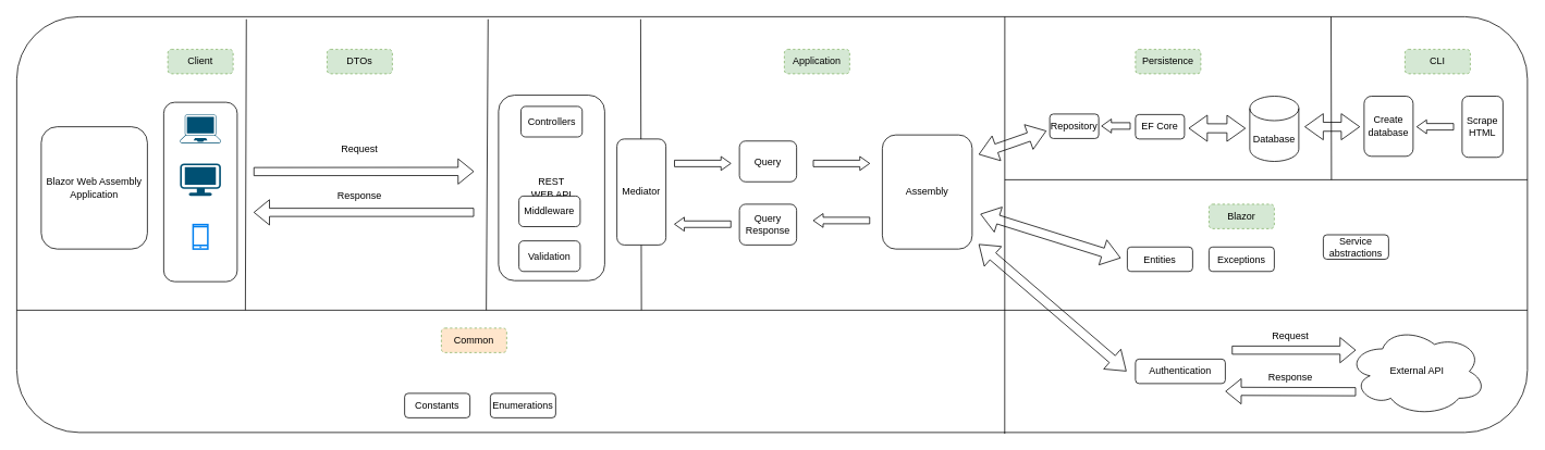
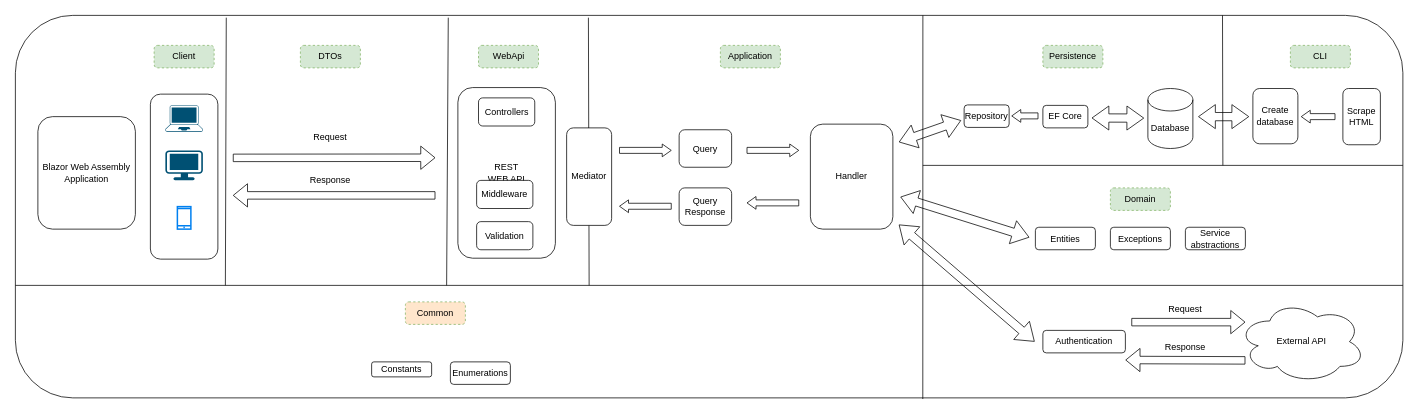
  <mxCell id="0" />
  <mxCell id="1" parent="0" />
  <mxCell id="2" value="" style="rounded=1;whiteSpace=wrap;html=1;" parent="1" vertex="1"><mxGeometry x="20" y="20" width="1850" height="510" as="geometry" /></mxCell>
  <mxCell id="3" value="" style="endArrow=none;html=1;entryX=0.413;entryY=0.006;entryDx=0;entryDy=0;entryPerimeter=0;" parent="1" target="2" edge="1"><mxGeometry width="50" height="50" relative="1" as="geometry"><mxPoint x="785" y="380" as="sourcePoint" /><mxPoint x="785" y="60" as="targetPoint" /></mxGeometry></mxCell>
+ <mxCell id="4" value="WebApi" style="rounded=1;whiteSpace=wrap;html=1;dashed=1;fillColor=#d5e8d4;strokeColor=#82b366;" parent="1" vertex="1"><mxGeometry x="637.5" y="60" width="80" height="30" as="geometry" /></mxCell>
  <mxCell id="5" value="REST&lt;br&gt;WEB API" style="rounded=1;whiteSpace=wrap;html=1;" parent="1" vertex="1"><mxGeometry x="610" y="116.25" width="130" height="227.5" as="geometry" /></mxCell>
  <mxCell id="6" value="" style="shape=flexArrow;endArrow=classic;html=1;width=8;endSize=3.67;endWidth=8;" parent="1" edge="1"><mxGeometry width="50" height="50" relative="1" as="geometry"><mxPoint x="825" y="200" as="sourcePoint" /><mxPoint x="895" y="200" as="targetPoint" /></mxGeometry></mxCell>
  <mxCell id="7" value="" style="shape=flexArrow;endArrow=classic;html=1;" parent="1" edge="1"><mxGeometry width="50" height="50" relative="1" as="geometry"><mxPoint x="580" y="260" as="sourcePoint" /><mxPoint x="310" y="260" as="targetPoint" /></mxGeometry></mxCell>
  <mxCell id="8" value="Request" style="text;html=1;strokeColor=none;fillColor=none;align=center;verticalAlign=middle;whiteSpace=wrap;rounded=0;" parent="1" vertex="1"><mxGeometry x="420" y="172.5" width="40" height="20" as="geometry" /></mxCell>
  <mxCell id="9" value="Response" style="text;html=1;strokeColor=none;fillColor=none;align=center;verticalAlign=middle;whiteSpace=wrap;rounded=0;" parent="1" vertex="1"><mxGeometry x="420" y="230" width="40" height="20" as="geometry" /></mxCell>
  <mxCell id="10" value="" style="points=[[0.13,0.02,0],[0.5,0,0],[0.87,0.02,0],[0.885,0.4,0],[0.985,0.985,0],[0.5,1,0],[0.015,0.985,0],[0.115,0.4,0]];verticalLabelPosition=bottom;html=1;verticalAlign=top;aspect=fixed;align=center;pointerEvents=1;shape=mxgraph.cisco19.laptop;fillColor=#005073;strokeColor=none;" parent="1" vertex="1"><mxGeometry x="220" y="140" width="50" height="35" as="geometry" /></mxCell>
  <mxCell id="11" value="" style="points=[[0.03,0.03,0],[0.5,0,0],[0.97,0.03,0],[1,0.4,0],[0.97,0.745,0],[0.5,1,0],[0.03,0.745,0],[0,0.4,0]];verticalLabelPosition=bottom;html=1;verticalAlign=top;aspect=fixed;align=center;pointerEvents=1;shape=mxgraph.cisco19.workstation;fillColor=#005073;strokeColor=none;" parent="1" vertex="1"><mxGeometry x="220" y="200" width="50" height="40" as="geometry" /></mxCell>
  <mxCell id="12" value="" style="html=1;verticalLabelPosition=bottom;align=center;labelBackgroundColor=#ffffff;verticalAlign=top;strokeWidth=2;strokeColor=#0080F0;shadow=0;dashed=0;shape=mxgraph.ios7.icons.smartphone;" parent="1" vertex="1"><mxGeometry x="236" y="275" width="18" height="30" as="geometry" /></mxCell>
  <mxCell id="13" value="" style="rounded=1;whiteSpace=wrap;html=1;fillColor=none;" parent="1" vertex="1"><mxGeometry x="200" y="125" width="90" height="220" as="geometry" /></mxCell>
  <mxCell id="14" value="" style="endArrow=none;html=1;exitX=0.654;exitY=1.003;exitDx=0;exitDy=0;exitPerimeter=0;" parent="1" source="2" edge="1"><mxGeometry width="50" height="50" relative="1" as="geometry"><mxPoint x="1230" y="340" as="sourcePoint" /><mxPoint x="1230" y="20" as="targetPoint" /></mxGeometry></mxCell>
  <mxCell id="15" value="Application" style="rounded=1;whiteSpace=wrap;html=1;dashed=1;fillColor=#d5e8d4;strokeColor=#82b366;" parent="1" vertex="1"><mxGeometry x="960" y="60" width="80" height="30" as="geometry" /></mxCell>
  <mxCell id="16" value="Query" style="rounded=1;whiteSpace=wrap;html=1;" parent="1" vertex="1"><mxGeometry x="905" y="172.5" width="70" height="50" as="geometry" /></mxCell>
  <mxCell id="17" value="Mediator" style="rounded=1;whiteSpace=wrap;html=1;" parent="1" vertex="1"><mxGeometry x="755" y="170" width="60" height="130" as="geometry" /></mxCell>
  <mxCell id="18" value="" style="shape=flexArrow;endArrow=classic;html=1;" parent="1" edge="1"><mxGeometry width="50" height="50" relative="1" as="geometry"><mxPoint x="310" y="210" as="sourcePoint" /><mxPoint x="580" y="209.82" as="targetPoint" /></mxGeometry></mxCell>
  <mxCell id="19" value="" style="shape=flexArrow;endArrow=classic;html=1;width=8;endSize=3.67;endWidth=8;" parent="1" edge="1"><mxGeometry width="50" height="50" relative="1" as="geometry"><mxPoint x="995" y="200" as="sourcePoint" /><mxPoint x="1065" y="200" as="targetPoint" /></mxGeometry></mxCell>
  <mxCell id="20" value="" style="shape=flexArrow;endArrow=classic;html=1;width=8;endSize=3.67;endWidth=8;" parent="1" edge="1"><mxGeometry width="50" height="50" relative="1" as="geometry"><mxPoint x="1065" y="270" as="sourcePoint" /><mxPoint x="995" y="270" as="targetPoint" /></mxGeometry></mxCell>
  <mxCell id="21" value="Query&lt;br&gt;Response" style="rounded=1;whiteSpace=wrap;html=1;" parent="1" vertex="1"><mxGeometry x="905" y="250" width="70" height="50" as="geometry" /></mxCell>
  <mxCell id="22" value="" style="shape=flexArrow;endArrow=classic;html=1;width=8;endSize=3.67;endWidth=8;" parent="1" edge="1"><mxGeometry width="50" height="50" relative="1" as="geometry"><mxPoint x="895" y="274.5" as="sourcePoint" /><mxPoint x="825" y="274.5" as="targetPoint" /></mxGeometry></mxCell>
- <mxCell id="23" value="Assembly" style="rounded=1;whiteSpace=wrap;html=1;" parent="1" vertex="1"><mxGeometry x="1080" y="165" width="110" height="140" as="geometry" /></mxCell>
+ <mxCell id="23" value="Handler" style="rounded=1;whiteSpace=wrap;html=1;" parent="1" vertex="1"><mxGeometry x="1080" y="165" width="110" height="140" as="geometry" /></mxCell>
  <mxCell id="24" value="" style="endArrow=none;html=1;" parent="1" edge="1"><mxGeometry width="50" height="50" relative="1" as="geometry"><mxPoint x="1230" y="220" as="sourcePoint" /><mxPoint x="1870" y="220" as="targetPoint" /></mxGeometry></mxCell>
  <mxCell id="25" value="Persistence" style="rounded=1;whiteSpace=wrap;html=1;dashed=1;fillColor=#d5e8d4;strokeColor=#82b366;" parent="1" vertex="1"><mxGeometry x="1390" y="60" width="80" height="30" as="geometry" /></mxCell>
  <mxCell id="26" value="Database" style="shape=cylinder3;whiteSpace=wrap;html=1;boundedLbl=1;backgroundOutline=1;size=15;fillColor=#ffffff;gradientColor=none;" parent="1" vertex="1"><mxGeometry x="1530" y="117.5" width="60" height="80" as="geometry" /></mxCell>
  <mxCell id="27" value="EF Core" style="rounded=1;whiteSpace=wrap;html=1;" parent="1" vertex="1"><mxGeometry x="1390" y="140" width="60" height="30" as="geometry" /></mxCell>
  <mxCell id="28" value="" style="shape=flexArrow;endArrow=classic;startArrow=classic;html=1;width=11.034;startSize=7.152;endSize=7.152;" parent="1" edge="1"><mxGeometry width="50" height="50" relative="1" as="geometry"><mxPoint x="1455" y="156.79" as="sourcePoint" /><mxPoint x="1525" y="156.95" as="targetPoint" /></mxGeometry></mxCell>
  <mxCell id="29" value="" style="shape=flexArrow;endArrow=classic;startArrow=classic;html=1;width=11.034;startSize=7.152;endSize=7.152;" parent="1" edge="1"><mxGeometry width="50" height="50" relative="1" as="geometry"><mxPoint x="1198" y="189" as="sourcePoint" /><mxPoint x="1281" y="160" as="targetPoint" /></mxGeometry></mxCell>
  <mxCell id="30" value="" style="shape=flexArrow;endArrow=classic;startArrow=classic;html=1;width=11.034;startSize=7.152;endSize=7.152;" parent="1" edge="1"><mxGeometry width="50" height="50" relative="1" as="geometry"><mxPoint x="1200" y="262" as="sourcePoint" /><mxPoint x="1372" y="316" as="targetPoint" /></mxGeometry></mxCell>
- <mxCell id="31" value="Blazor" style="rounded=1;whiteSpace=wrap;html=1;dashed=1;fillColor=#d5e8d4;strokeColor=#82b366;" parent="1" vertex="1"><mxGeometry x="1480" y="250" width="80" height="30" as="geometry" /></mxCell>
+ <mxCell id="31" value="Domain" style="rounded=1;whiteSpace=wrap;html=1;dashed=1;fillColor=#d5e8d4;strokeColor=#82b366;" parent="1" vertex="1"><mxGeometry x="1480" y="250" width="80" height="30" as="geometry" /></mxCell>
  <mxCell id="32" value="Entities" style="rounded=1;whiteSpace=wrap;html=1;" parent="1" vertex="1"><mxGeometry x="1380" y="302.5" width="80" height="30" as="geometry" /></mxCell>
- <mxCell id="33" value="Service abstractions" style="rounded=1;whiteSpace=wrap;html=1;" parent="1" vertex="1"><mxGeometry x="1620" y="287.5" width="80" height="30" as="geometry" /></mxCell>
+ <mxCell id="33" value="Service abstractions" style="rounded=1;whiteSpace=wrap;html=1;" parent="1" vertex="1"><mxGeometry x="1580" y="302.5" width="80" height="30" as="geometry" /></mxCell>
  <mxCell id="34" value="" style="endArrow=none;html=1;" parent="1" edge="1"><mxGeometry width="50" height="50" relative="1" as="geometry"><mxPoint x="20" y="380" as="sourcePoint" /><mxPoint x="1870" y="380" as="targetPoint" /></mxGeometry></mxCell>
  <mxCell id="35" value="Common" style="rounded=1;whiteSpace=wrap;html=1;dashed=1;fillColor=#ffe6cc;strokeColor=#82b366;" parent="1" vertex="1"><mxGeometry x="540" y="402" width="80" height="30" as="geometry" /></mxCell>
- <mxCell id="36" value="Constants" style="rounded=1;whiteSpace=wrap;html=1;" parent="1" vertex="1"><mxGeometry x="495" y="482" width="80" height="30" as="geometry" /></mxCell>
+ <mxCell id="36" value="Constants" style="rounded=1;whiteSpace=wrap;html=1;" parent="1" vertex="1"><mxGeometry x="495" y="482" width="80" height="20" as="geometry" /></mxCell>
  <mxCell id="37" value="Enumerations" style="rounded=1;whiteSpace=wrap;html=1;" parent="1" vertex="1"><mxGeometry x="600" y="482" width="80" height="30" as="geometry" /></mxCell>
  <mxCell id="38" value="Middleware" style="rounded=1;whiteSpace=wrap;html=1;" parent="1" vertex="1"><mxGeometry x="635" y="240" width="75" height="37.5" as="geometry" /></mxCell>
  <mxCell id="39" value="Controllers" style="rounded=1;whiteSpace=wrap;html=1;" parent="1" vertex="1"><mxGeometry x="637.5" y="130" width="75" height="37.5" as="geometry" /></mxCell>
  <mxCell id="40" value="Client" style="rounded=1;whiteSpace=wrap;html=1;dashed=1;fillColor=#d5e8d4;strokeColor=#82b366;" parent="1" vertex="1"><mxGeometry x="205" y="60" width="80" height="30" as="geometry" /></mxCell>
  <mxCell id="41" value="" style="endArrow=none;html=1;entryX=0.312;entryY=0.006;entryDx=0;entryDy=0;entryPerimeter=0;" parent="1" target="2" edge="1"><mxGeometry width="50" height="50" relative="1" as="geometry"><mxPoint x="595" y="380" as="sourcePoint" /><mxPoint x="595" y="60" as="targetPoint" /></mxGeometry></mxCell>
  <mxCell id="42" value="" style="endArrow=none;html=1;entryX=0.152;entryY=0.006;entryDx=0;entryDy=0;entryPerimeter=0;" parent="1" target="2" edge="1"><mxGeometry width="50" height="50" relative="1" as="geometry"><mxPoint x="300" y="380" as="sourcePoint" /><mxPoint x="300" y="60" as="targetPoint" /></mxGeometry></mxCell>
  <mxCell id="43" value="DTOs" style="rounded=1;whiteSpace=wrap;html=1;dashed=1;fillColor=#d5e8d4;strokeColor=#82b366;" parent="1" vertex="1"><mxGeometry x="400" y="60" width="80" height="30" as="geometry" /></mxCell>
  <mxCell id="44" value="Blazor Web Assembly Application" style="rounded=1;whiteSpace=wrap;html=1;" parent="1" vertex="1"><mxGeometry x="50" y="155" width="130" height="150" as="geometry" /></mxCell>
  <mxCell id="45" value="CLI" style="rounded=1;whiteSpace=wrap;html=1;dashed=1;fillColor=#d5e8d4;strokeColor=#82b366;" parent="1" vertex="1"><mxGeometry x="1720" y="60" width="80" height="30" as="geometry" /></mxCell>
  <mxCell id="46" value="Scrape HTML" style="rounded=1;whiteSpace=wrap;html=1;" parent="1" vertex="1"><mxGeometry x="1790" y="117.5" width="50" height="75" as="geometry" /></mxCell>
  <mxCell id="47" value="" style="shape=flexArrow;endArrow=classic;startArrow=classic;html=1;width=11.034;startSize=7.152;endSize=7.152;" parent="1" edge="1"><mxGeometry width="50" height="50" relative="1" as="geometry"><mxPoint x="1597" y="155" as="sourcePoint" /><mxPoint x="1665" y="155" as="targetPoint" /></mxGeometry></mxCell>
  <mxCell id="48" value="" style="endArrow=none;html=1;entryX=0.87;entryY=0;entryDx=0;entryDy=0;entryPerimeter=0;" parent="1" target="2" edge="1"><mxGeometry width="50" height="50" relative="1" as="geometry"><mxPoint x="1630" y="220" as="sourcePoint" /><mxPoint x="1630" y="60" as="targetPoint" /></mxGeometry></mxCell>
  <mxCell id="49" value="Repository" style="rounded=1;whiteSpace=wrap;html=1;" parent="1" vertex="1"><mxGeometry x="1285" y="139.38" width="60" height="30" as="geometry" /></mxCell>
  <mxCell id="50" value="Create database" style="rounded=1;whiteSpace=wrap;html=1;" parent="1" vertex="1"><mxGeometry x="1670" y="117.5" width="60" height="73.75" as="geometry" /></mxCell>
  <mxCell id="51" value="" style="shape=flexArrow;endArrow=classic;html=1;width=8;endSize=3.67;endWidth=8;" parent="1" edge="1"><mxGeometry width="50" height="50" relative="1" as="geometry"><mxPoint x="1780" y="155" as="sourcePoint" /><mxPoint x="1734" y="155" as="targetPoint" /></mxGeometry></mxCell>
  <mxCell id="52" value="" style="shape=flexArrow;endArrow=classic;html=1;width=8;endSize=3.67;endWidth=8;" parent="1" edge="1"><mxGeometry width="50" height="50" relative="1" as="geometry"><mxPoint x="1384" y="154" as="sourcePoint" /><mxPoint x="1348" y="154.09" as="targetPoint" /></mxGeometry></mxCell>
  <mxCell id="53" value="Exceptions" style="rounded=1;whiteSpace=wrap;html=1;" parent="1" vertex="1"><mxGeometry x="1480" y="302.5" width="80" height="30" as="geometry" /></mxCell>
  <mxCell id="54" value="Validation" style="rounded=1;whiteSpace=wrap;html=1;" parent="1" vertex="1"><mxGeometry x="635" y="295" width="75" height="37.5" as="geometry" /></mxCell>
  <mxCell id="55" value="External API" style="ellipse;shape=cloud;whiteSpace=wrap;html=1;" parent="1" vertex="1"><mxGeometry x="1650" y="400" width="170" height="110" as="geometry" /></mxCell>
  <mxCell id="56" value="" style="shape=flexArrow;endArrow=classic;startArrow=classic;html=1;width=11.034;startSize=7.152;endSize=7.152;" parent="1" edge="1"><mxGeometry width="50" height="50" relative="1" as="geometry"><mxPoint x="1198" y="299" as="sourcePoint" /><mxPoint x="1379" y="455" as="targetPoint" /></mxGeometry></mxCell>
  <mxCell id="57" value="Authentication" style="rounded=1;whiteSpace=wrap;html=1;" vertex="1" parent="1"><mxGeometry x="1390" y="440" width="110" height="30" as="geometry" /></mxCell>
  <mxCell id="58" value="Request" style="text;html=1;strokeColor=none;fillColor=none;align=center;verticalAlign=middle;whiteSpace=wrap;rounded=0;" vertex="1" parent="1"><mxGeometry x="1550" y="402" width="60" height="20" as="geometry" /></mxCell>
  <mxCell id="59" value="" style="shape=flexArrow;endArrow=classic;html=1;" edge="1" parent="1"><mxGeometry width="50" height="50" relative="1" as="geometry"><mxPoint x="1508" y="429" as="sourcePoint" /><mxPoint x="1660" y="429" as="targetPoint" /></mxGeometry></mxCell>
  <mxCell id="60" value="Response" style="text;html=1;strokeColor=none;fillColor=none;align=center;verticalAlign=middle;whiteSpace=wrap;rounded=0;" vertex="1" parent="1"><mxGeometry x="1550" y="452" width="60" height="20" as="geometry" /></mxCell>
  <mxCell id="61" value="" style="shape=flexArrow;endArrow=classic;html=1;" edge="1" parent="1"><mxGeometry width="50" height="50" relative="1" as="geometry"><mxPoint x="1660" y="480" as="sourcePoint" /><mxPoint x="1500" y="479.5" as="targetPoint" /></mxGeometry></mxCell>
